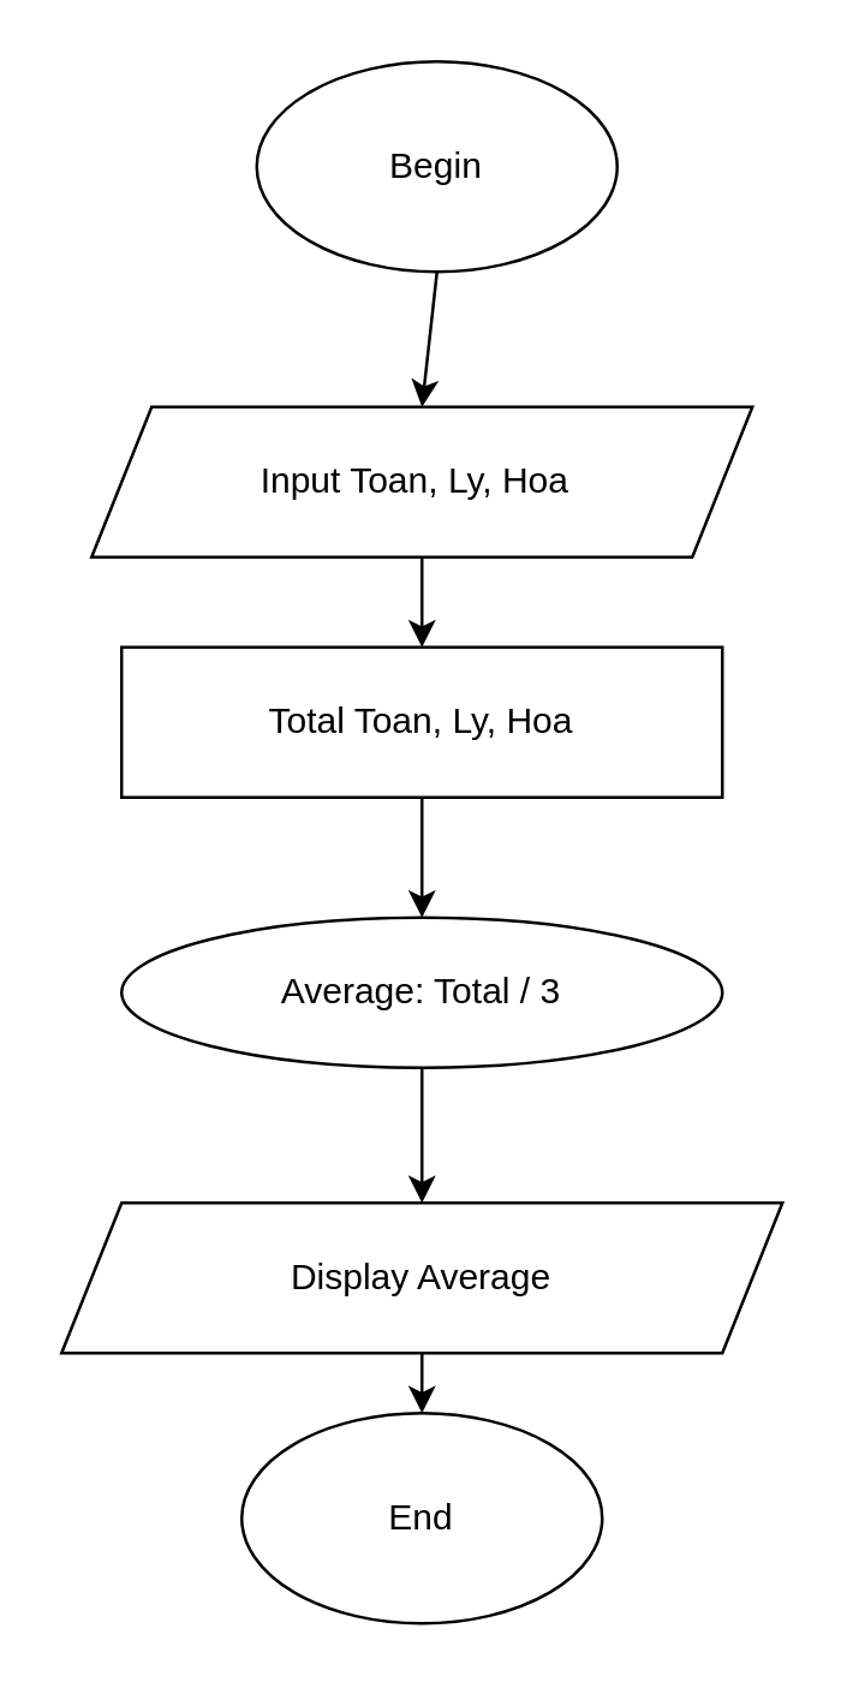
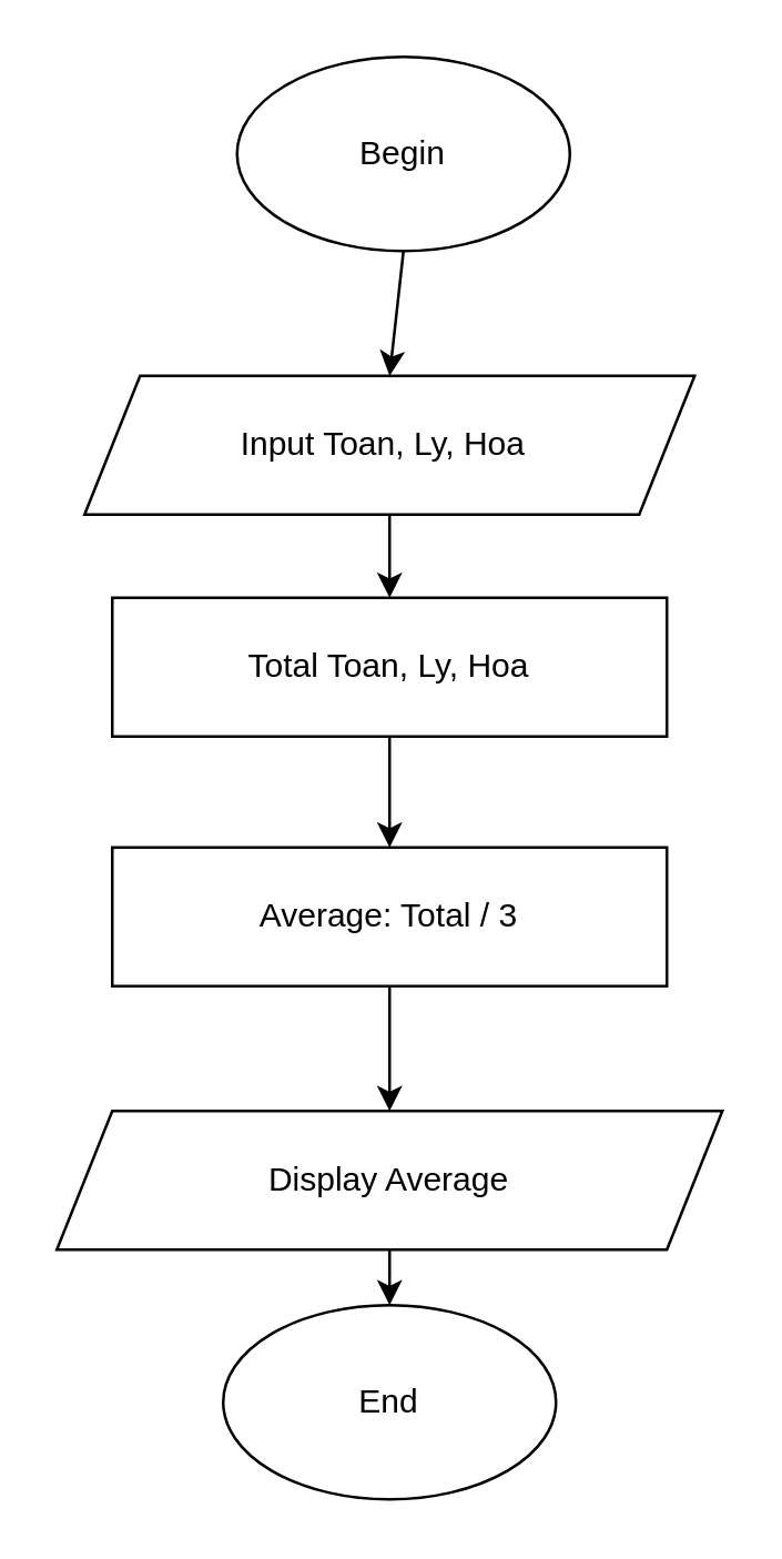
  <mxCell id="0" />
  <mxCell id="1" parent="0" />
  <mxCell id="2" value="Begin" style="ellipse;whiteSpace=wrap;html=1;" parent="1" vertex="1"><mxGeometry x="85" y="20" width="120" height="70" as="geometry" /></mxCell>
  <mxCell id="3" value="Input Toan, Ly, Hoa&lt;span style=&quot;white-space: pre;&quot;&gt;&#09;&lt;/span&gt;" style="shape=parallelogram;perimeter=parallelogramPerimeter;whiteSpace=wrap;html=1;fixedSize=1;" parent="1" vertex="1"><mxGeometry x="30" y="135" width="220" height="50" as="geometry" /></mxCell>
  <mxCell id="4" value="" style="endArrow=classic;html=1;rounded=0;exitX=0.5;exitY=1;exitDx=0;exitDy=0;entryX=0.5;entryY=0;entryDx=0;entryDy=0;" parent="1" source="2" target="3" edge="1"><mxGeometry width="50" height="50" relative="1" as="geometry"><mxPoint x="220" y="215" as="sourcePoint" /><mxPoint x="270" y="165" as="targetPoint" /></mxGeometry></mxCell>
  <mxCell id="5" value="Total Toan, Ly, Hoa" style="rounded=0;whiteSpace=wrap;html=1;" parent="1" vertex="1"><mxGeometry x="40" y="215" width="200" height="50" as="geometry" /></mxCell>
- <mxCell id="6" value="Average: Total / 3" style="ellipse;whiteSpace=wrap;html=1;" parent="1" vertex="1"><mxGeometry x="40" y="305" width="200" height="50" as="geometry" /></mxCell>
+ <mxCell id="6" value="Average: Total / 3" style="rounded=0;whiteSpace=wrap;html=1;" parent="1" vertex="1"><mxGeometry x="40" y="305" width="200" height="50" as="geometry" /></mxCell>
  <mxCell id="7" value="" style="endArrow=classic;html=1;rounded=0;exitX=0.5;exitY=1;exitDx=0;exitDy=0;entryX=0.5;entryY=0;entryDx=0;entryDy=0;" parent="1" source="3" target="5" edge="1"><mxGeometry width="50" height="50" relative="1" as="geometry"><mxPoint x="220" y="215" as="sourcePoint" /><mxPoint x="270" y="165" as="targetPoint" /></mxGeometry></mxCell>
  <mxCell id="8" value="" style="endArrow=classic;html=1;rounded=0;entryX=0.5;entryY=0;entryDx=0;entryDy=0;exitX=0.5;exitY=1;exitDx=0;exitDy=0;" parent="1" source="5" target="6" edge="1"><mxGeometry width="50" height="50" relative="1" as="geometry"><mxPoint x="220" y="215" as="sourcePoint" /><mxPoint x="270" y="165" as="targetPoint" /></mxGeometry></mxCell>
  <mxCell id="9" value="" style="endArrow=classic;html=1;rounded=0;exitX=0.5;exitY=1;exitDx=0;exitDy=0;" parent="1" source="6" target="10" edge="1"><mxGeometry width="50" height="50" relative="1" as="geometry"><mxPoint x="220" y="215" as="sourcePoint" /><mxPoint x="270" y="165" as="targetPoint" /></mxGeometry></mxCell>
  <mxCell id="10" value="Display Average" style="shape=parallelogram;perimeter=parallelogramPerimeter;whiteSpace=wrap;html=1;fixedSize=1;" parent="1" vertex="1"><mxGeometry x="20" y="400" width="240" height="50" as="geometry" /></mxCell>
  <mxCell id="11" value="" style="endArrow=classic;html=1;rounded=0;exitX=0.5;exitY=1;exitDx=0;exitDy=0;" parent="1" source="10" target="12" edge="1"><mxGeometry width="50" height="50" relative="1" as="geometry"><mxPoint x="220" y="215" as="sourcePoint" /><mxPoint x="270" y="165" as="targetPoint" /></mxGeometry></mxCell>
  <mxCell id="12" value="End" style="ellipse;whiteSpace=wrap;html=1;" parent="1" vertex="1"><mxGeometry x="80" y="470" width="120" height="70" as="geometry" /></mxCell>
